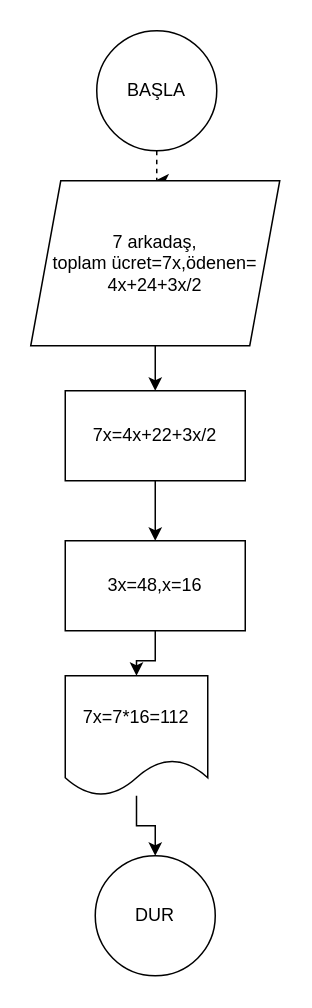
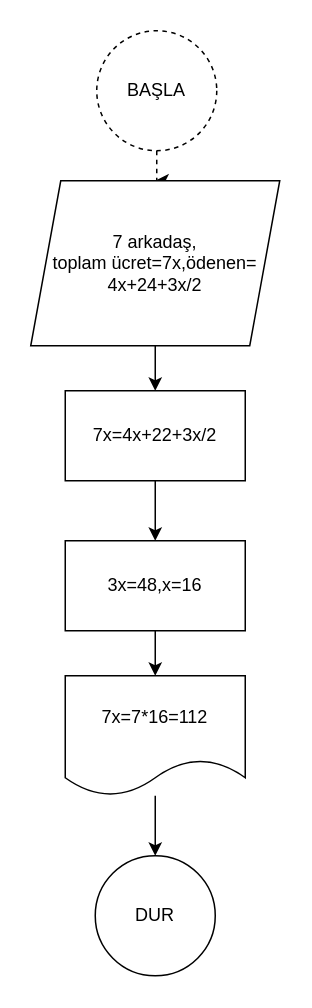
  <mxCell id="0" />
  <mxCell id="1" parent="0" />
  <mxCell id="2" value="DUR" style="ellipse;whiteSpace=wrap;html=1;aspect=fixed;" vertex="1" parent="1"><mxGeometry x="63" y="570" width="80" height="80" as="geometry" /></mxCell>
  <mxCell id="3" value="" style="edgeStyle=orthogonalEdgeStyle;rounded=0;orthogonalLoop=1;jettySize=auto;html=1;dashed=1;" edge="1" parent="1" source="4" target="6"><mxGeometry relative="1" as="geometry" /></mxCell>
- <mxCell id="4" value="BAŞLA" style="ellipse;whiteSpace=wrap;html=1;aspect=fixed;" vertex="1" parent="1"><mxGeometry x="64" y="20" width="80" height="80" as="geometry" /></mxCell>
+ <mxCell id="4" value="BAŞLA" style="ellipse;whiteSpace=wrap;html=1;aspect=fixed;dashed=1;" vertex="1" parent="1"><mxGeometry x="64" y="20" width="80" height="80" as="geometry" /></mxCell>
  <mxCell id="5" value="" style="edgeStyle=orthogonalEdgeStyle;rounded=0;orthogonalLoop=1;jettySize=auto;html=1;" edge="1" parent="1" source="6" target="8"><mxGeometry relative="1" as="geometry" /></mxCell>
  <mxCell id="6" value="7 arkadaş,&lt;br&gt;toplam ücret=7x,ödenen=&lt;br&gt;4x+24+3x/2" style="shape=parallelogram;perimeter=parallelogramPerimeter;whiteSpace=wrap;html=1;fixedSize=1;" vertex="1" parent="1"><mxGeometry x="20" y="120" width="166" height="110" as="geometry" /></mxCell>
  <mxCell id="7" value="" style="edgeStyle=orthogonalEdgeStyle;rounded=0;orthogonalLoop=1;jettySize=auto;html=1;" edge="1" parent="1" source="8" target="10"><mxGeometry relative="1" as="geometry" /></mxCell>
  <mxCell id="8" value="7x=4x+22+3x/2&lt;br&gt;" style="rounded=0;whiteSpace=wrap;html=1;" vertex="1" parent="1"><mxGeometry x="43" y="260" width="120" height="60" as="geometry" /></mxCell>
  <mxCell id="9" value="" style="edgeStyle=orthogonalEdgeStyle;rounded=0;orthogonalLoop=1;jettySize=auto;html=1;" edge="1" parent="1" source="10" target="12"><mxGeometry relative="1" as="geometry" /></mxCell>
  <mxCell id="10" value="3x=48,x=16" style="whiteSpace=wrap;html=1;rounded=0;" vertex="1" parent="1"><mxGeometry x="43" y="360" width="120" height="60" as="geometry" /></mxCell>
  <mxCell id="11" value="" style="edgeStyle=orthogonalEdgeStyle;rounded=0;orthogonalLoop=1;jettySize=auto;html=1;" edge="1" parent="1" source="12" target="2"><mxGeometry relative="1" as="geometry" /></mxCell>
- <mxCell id="12" value="7x=7*16=112" style="shape=document;whiteSpace=wrap;html=1;boundedLbl=1;" vertex="1" parent="1"><mxGeometry x="43" y="450" width="95" height="80" as="geometry" /></mxCell>
+ <mxCell id="12" value="7x=7*16=112" style="shape=document;whiteSpace=wrap;html=1;boundedLbl=1;" vertex="1" parent="1"><mxGeometry x="43" y="450" width="120" height="80" as="geometry" /></mxCell>
